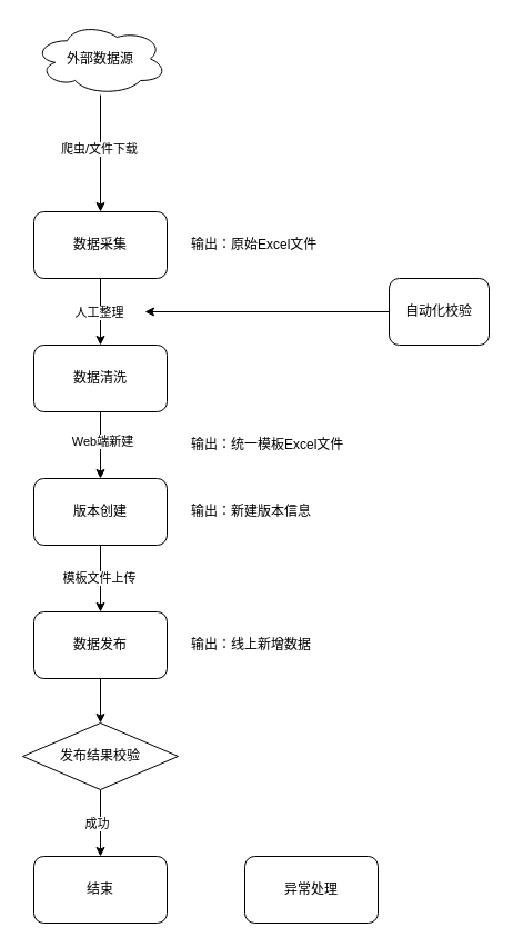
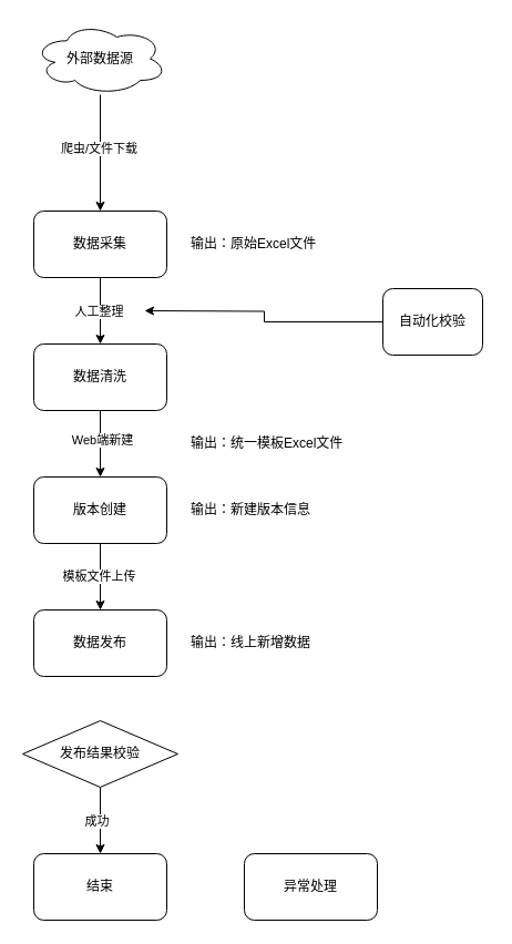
  <mxCell id="0" />
  <mxCell id="1" parent="0" />
  <mxCell id="2" style="edgeStyle=orthogonalEdgeStyle;rounded=0;orthogonalLoop=1;jettySize=auto;html=1;" edge="1" parent="1" source="4" target="7"><mxGeometry relative="1" as="geometry" /></mxCell>
  <mxCell id="3" value="人工整理" style="edgeLabel;html=1;align=center;verticalAlign=middle;resizable=0;points=[];" vertex="1" connectable="0" parent="2"><mxGeometry y="-2" relative="1" as="geometry"><mxPoint as="offset" /></mxGeometry></mxCell>
  <mxCell id="4" value="数据采集" style="rounded=1;whiteSpace=wrap;html=1;" vertex="1" parent="1"><mxGeometry x="30" y="190" width="120" height="60" as="geometry" /></mxCell>
  <mxCell id="5" style="edgeStyle=orthogonalEdgeStyle;rounded=0;orthogonalLoop=1;jettySize=auto;html=1;entryX=0.5;entryY=0;entryDx=0;entryDy=0;" edge="1" parent="1" source="7" target="10"><mxGeometry relative="1" as="geometry" /></mxCell>
  <mxCell id="6" value="Web端新建" style="edgeLabel;html=1;align=center;verticalAlign=middle;resizable=0;points=[];" vertex="1" connectable="0" parent="5"><mxGeometry x="-0.133" y="1" relative="1" as="geometry"><mxPoint as="offset" /></mxGeometry></mxCell>
  <mxCell id="7" value="数据清洗" style="rounded=1;whiteSpace=wrap;html=1;" vertex="1" parent="1"><mxGeometry x="30" y="310" width="120" height="60" as="geometry" /></mxCell>
  <mxCell id="8" style="edgeStyle=orthogonalEdgeStyle;rounded=0;orthogonalLoop=1;jettySize=auto;html=1;" edge="1" parent="1" source="10" target="12"><mxGeometry relative="1" as="geometry" /></mxCell>
  <mxCell id="9" value="模板文件上传" style="edgeLabel;html=1;align=center;verticalAlign=middle;resizable=0;points=[];" vertex="1" connectable="0" parent="8"><mxGeometry x="-0.033" y="-2" relative="1" as="geometry"><mxPoint as="offset" /></mxGeometry></mxCell>
  <mxCell id="10" value="版本创建" style="rounded=1;whiteSpace=wrap;html=1;" vertex="1" parent="1"><mxGeometry x="30" y="430" width="120" height="60" as="geometry" /></mxCell>
- <mxCell id="11" style="edgeStyle=orthogonalEdgeStyle;rounded=0;orthogonalLoop=1;jettySize=auto;html=1;entryX=0.5;entryY=0;entryDx=0;entryDy=0;" edge="1" parent="1" source="12" target="22"><mxGeometry relative="1" as="geometry" /></mxCell>
  <mxCell id="12" value="数据发布" style="rounded=1;whiteSpace=wrap;html=1;" vertex="1" parent="1"><mxGeometry x="30" y="550" width="120" height="60" as="geometry" /></mxCell>
  <mxCell id="13" style="edgeStyle=orthogonalEdgeStyle;rounded=0;orthogonalLoop=1;jettySize=auto;html=1;entryX=0.5;entryY=0;entryDx=0;entryDy=0;" edge="1" parent="1" source="15" target="4"><mxGeometry relative="1" as="geometry" /></mxCell>
  <mxCell id="14" value="爬虫/文件下载" style="edgeLabel;html=1;align=center;verticalAlign=middle;resizable=0;points=[];" vertex="1" connectable="0" parent="13"><mxGeometry x="-0.089" y="-2" relative="1" as="geometry"><mxPoint as="offset" /></mxGeometry></mxCell>
  <mxCell id="15" value="外部数据源" style="ellipse;shape=cloud;whiteSpace=wrap;html=1;" vertex="1" parent="1"><mxGeometry x="30" y="20" width="120" height="65" as="geometry" /></mxCell>
  <mxCell id="16" value="输出：原始Excel文件" style="text;html=1;strokeColor=none;fillColor=none;align=left;verticalAlign=middle;whiteSpace=wrap;rounded=0;" vertex="1" parent="1"><mxGeometry x="170" y="205" width="130" height="30" as="geometry" /></mxCell>
  <mxCell id="17" value="输出：统一模板Excel文件" style="text;html=1;strokeColor=none;fillColor=none;align=left;verticalAlign=middle;whiteSpace=wrap;rounded=0;" vertex="1" parent="1"><mxGeometry x="170" y="385" width="170" height="30" as="geometry" /></mxCell>
  <mxCell id="18" value="输出：新建版本信息" style="text;html=1;strokeColor=none;fillColor=none;align=left;verticalAlign=middle;whiteSpace=wrap;rounded=0;" vertex="1" parent="1"><mxGeometry x="170" y="445" width="170" height="30" as="geometry" /></mxCell>
  <mxCell id="19" value="输出：线上新增数据" style="text;html=1;strokeColor=none;fillColor=none;align=left;verticalAlign=middle;whiteSpace=wrap;rounded=0;" vertex="1" parent="1"><mxGeometry x="170" y="565" width="170" height="30" as="geometry" /></mxCell>
  <mxCell id="20" style="edgeStyle=orthogonalEdgeStyle;rounded=0;orthogonalLoop=1;jettySize=auto;html=1;entryX=0.5;entryY=0;entryDx=0;entryDy=0;" edge="1" parent="1" source="22" target="23"><mxGeometry relative="1" as="geometry" /></mxCell>
  <mxCell id="21" value="成功" style="edgeLabel;html=1;align=center;verticalAlign=middle;resizable=0;points=[];" vertex="1" connectable="0" parent="20"><mxGeometry x="-0.017" y="-4" relative="1" as="geometry"><mxPoint y="1" as="offset" /></mxGeometry></mxCell>
  <mxCell id="22" value="发布结果校验" style="rhombus;whiteSpace=wrap;html=1;" vertex="1" parent="1"><mxGeometry x="20" y="650" width="140" height="60" as="geometry" /></mxCell>
  <mxCell id="23" value="结束" style="rounded=1;whiteSpace=wrap;html=1;" vertex="1" parent="1"><mxGeometry x="30" y="770" width="120" height="60" as="geometry" /></mxCell>
  <mxCell id="24" value="异常处理" style="rounded=1;whiteSpace=wrap;html=1;" vertex="1" parent="1"><mxGeometry x="220" y="770" width="120" height="60" as="geometry" /></mxCell>
  <mxCell id="25" style="edgeStyle=orthogonalEdgeStyle;rounded=0;orthogonalLoop=1;jettySize=auto;html=1;" edge="1" parent="1" source="26"><mxGeometry relative="1" as="geometry"><mxPoint x="130" y="280" as="targetPoint" /></mxGeometry></mxCell>
- <mxCell id="26" value="自动化校验" style="rounded=1;whiteSpace=wrap;html=1;" vertex="1" parent="1"><mxGeometry x="350" y="250" width="90" height="60" as="geometry" /></mxCell>
+ <mxCell id="26" value="自动化校验" style="rounded=1;whiteSpace=wrap;html=1;" vertex="1" parent="1"><mxGeometry x="345" y="260" width="90" height="60" as="geometry" /></mxCell>
